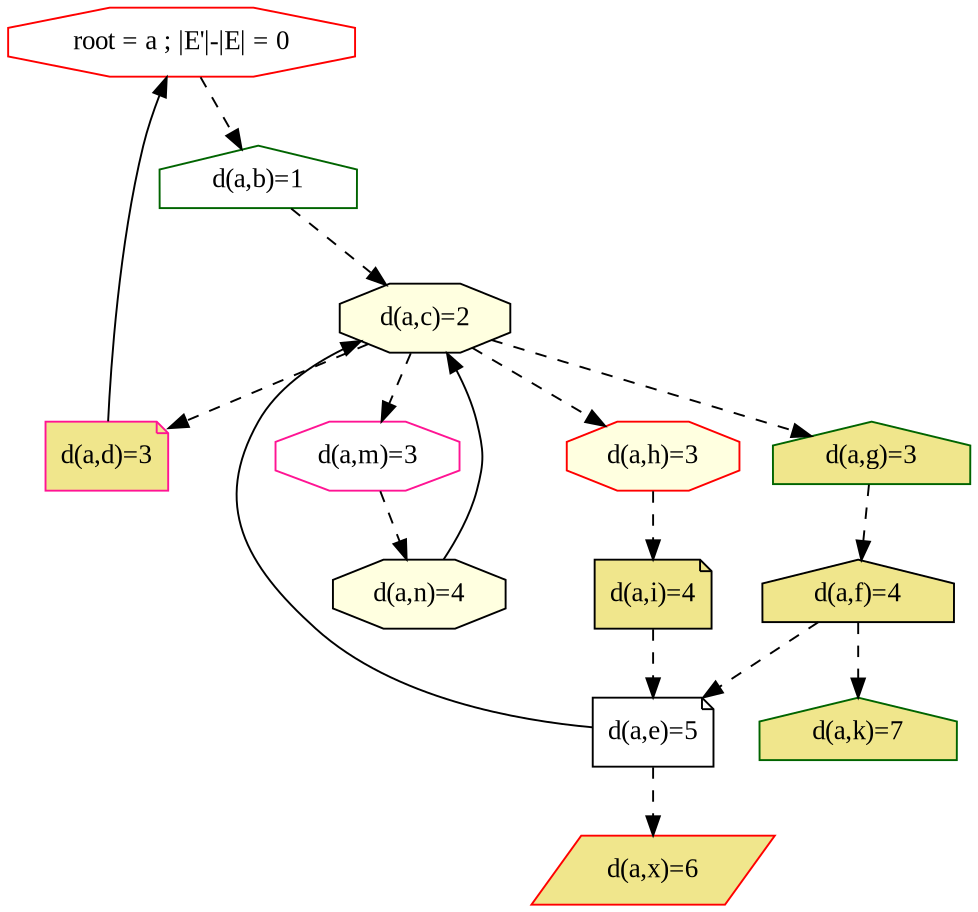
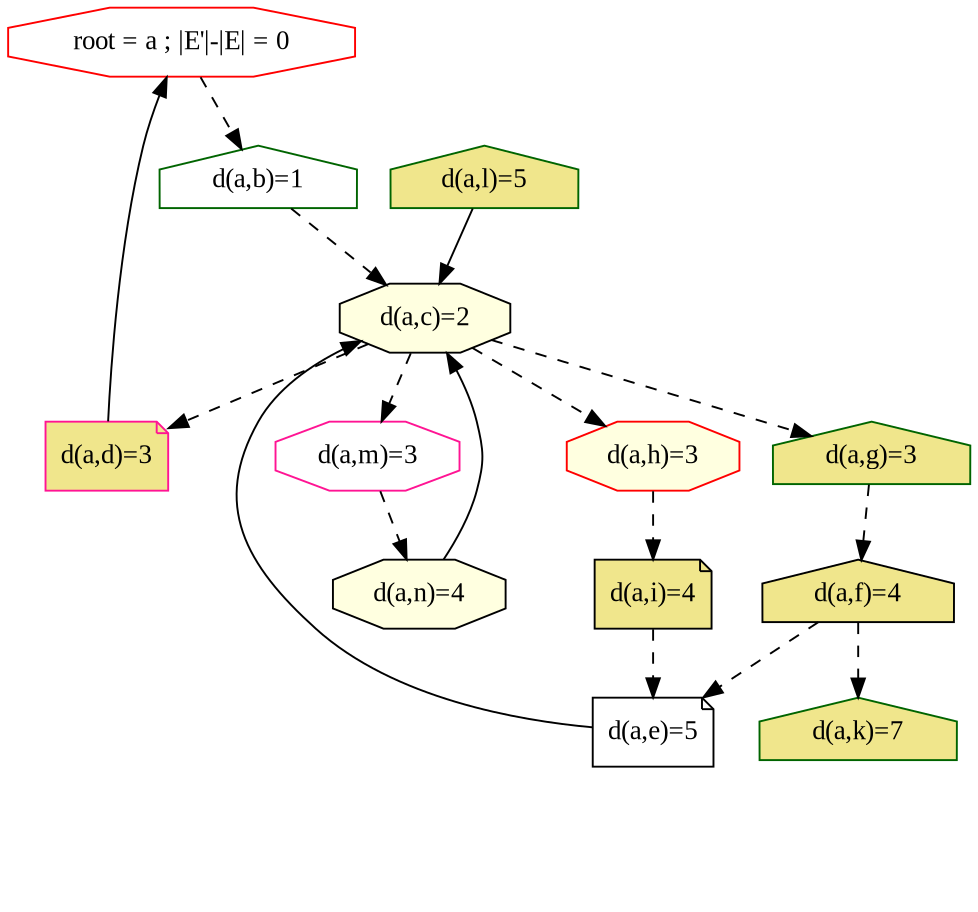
  digraph {
    fontname="Liberation Serif"
    node [color=black fillcolor=khaki fontname="Liberation Serif" shape=octagon style=filled]
    edge [fontname="Liberation Serif" style=dashed]
    n1 [color=red fillcolor=white label="root = a ; |E'|-|E| = 0"]
    n2 [color=darkgreen fillcolor=white label="d(a,b)=1" shape=house]
    n3 [fillcolor=lightyellow label="d(a,c)=2"]
    n4 [color=deeppink fillcolor=white label="d(a,m)=3"]
    n5 [color=red fillcolor=lightyellow label="d(a,h)=3"]
    n6 [color=darkgreen label="d(a,g)=3" shape=house]
    n7 [color=deeppink label="d(a,d)=3" shape=note]
    n8 [fillcolor=lightyellow label="d(a,n)=4"]
    n9 [label="d(a,i)=4" shape=note]
    n10 [label="d(a,f)=4" shape=house]
    n11 [fillcolor=white label="d(a,e)=5" shape=note]
    n12 [color=darkgreen label="d(a,k)=7" shape=house]
-   n14 [color=red label="d(a,x)=6" shape=parallelogram]
+   n13 [color=darkgreen label="d(a,l)=5" shape=house]
    n1 -> n2
    n2 -> n3
    n3 -> n4
    n3 -> n5
    n3 -> n6
    n3 -> n7
    n4 -> n8
    n5 -> n9
    n6 -> n10
    n7 -> n1 [style=""]
    n8 -> n3 [style=""]
    n9 -> n11
    n10 -> n11
    n10 -> n12
    n11 -> n3 [style=""]
-   n11 -> n14
+   n13 -> n3 [style=""]
  }
